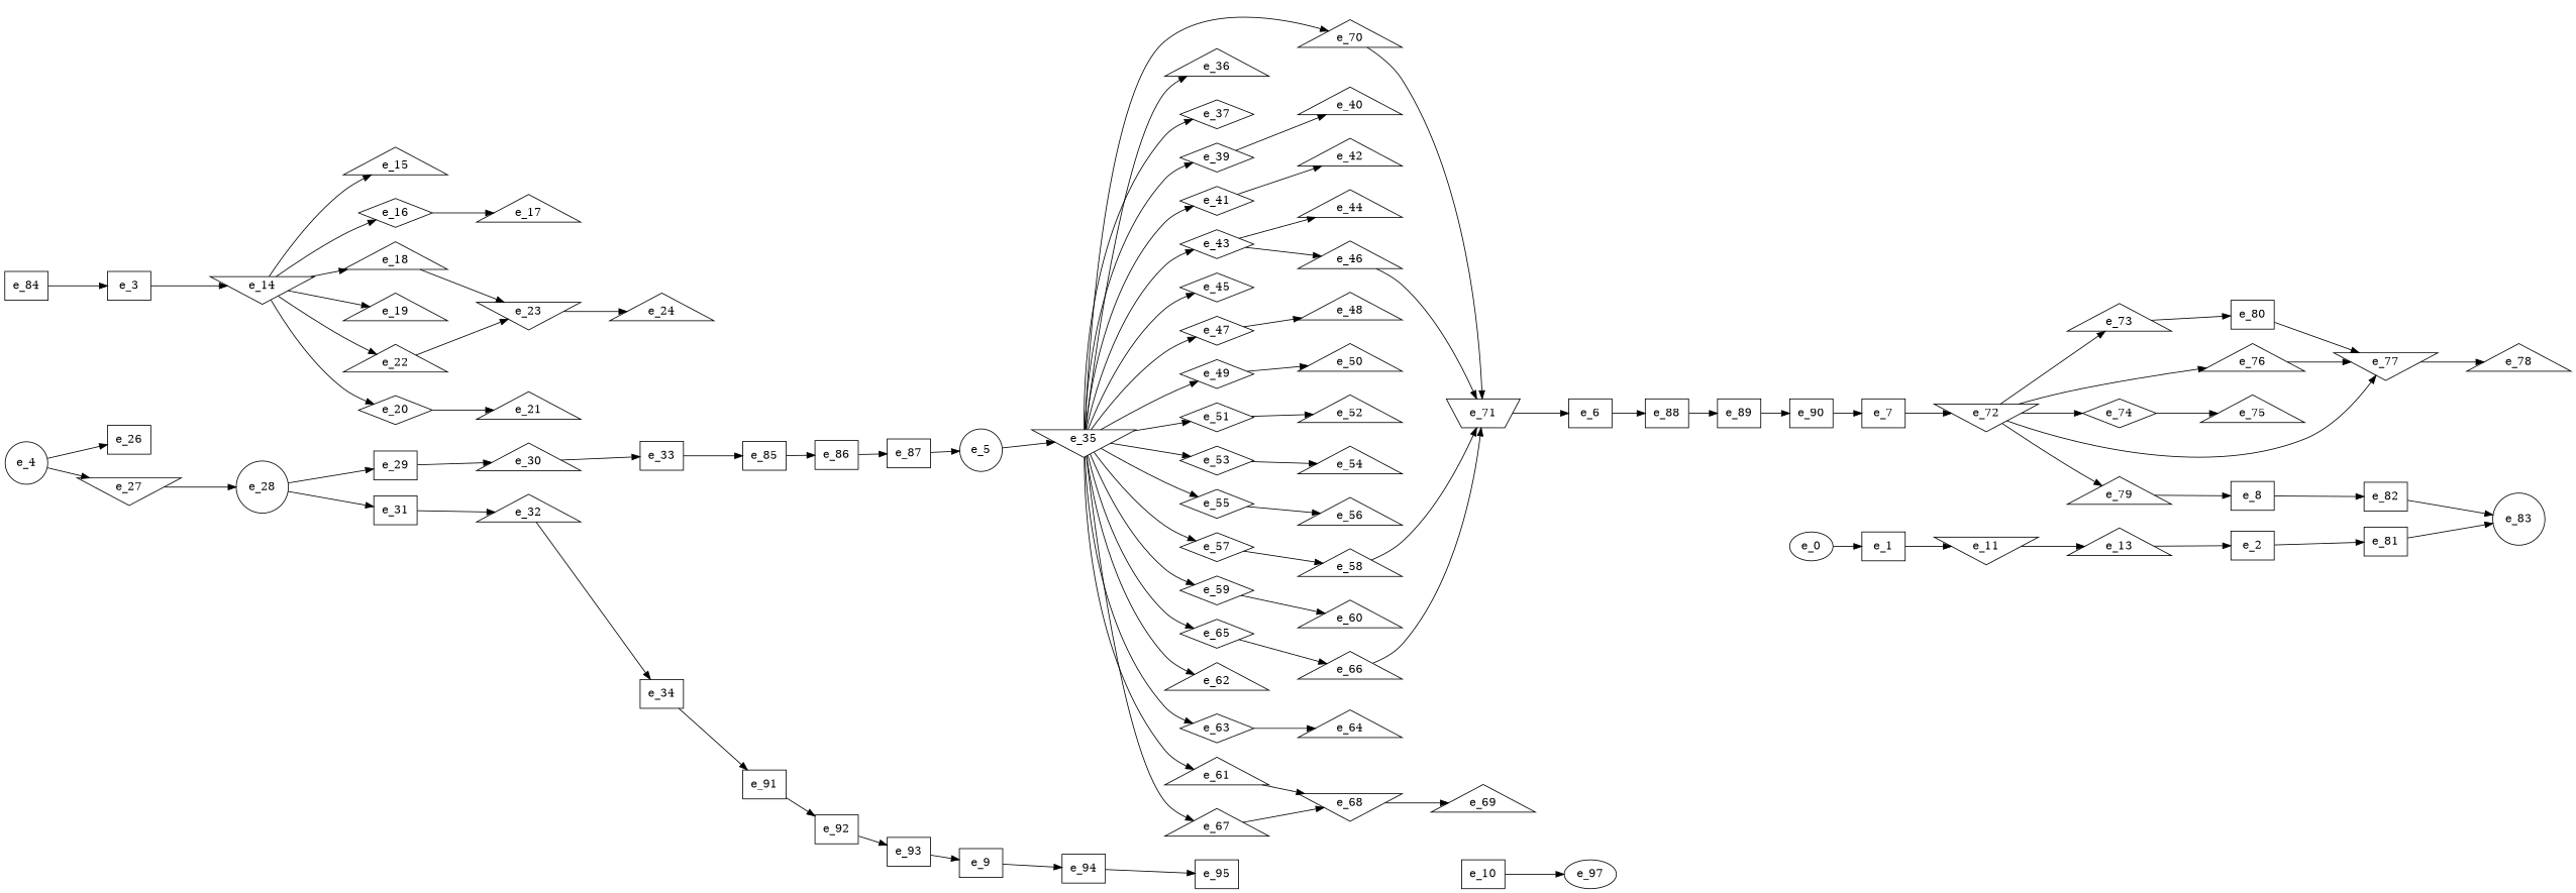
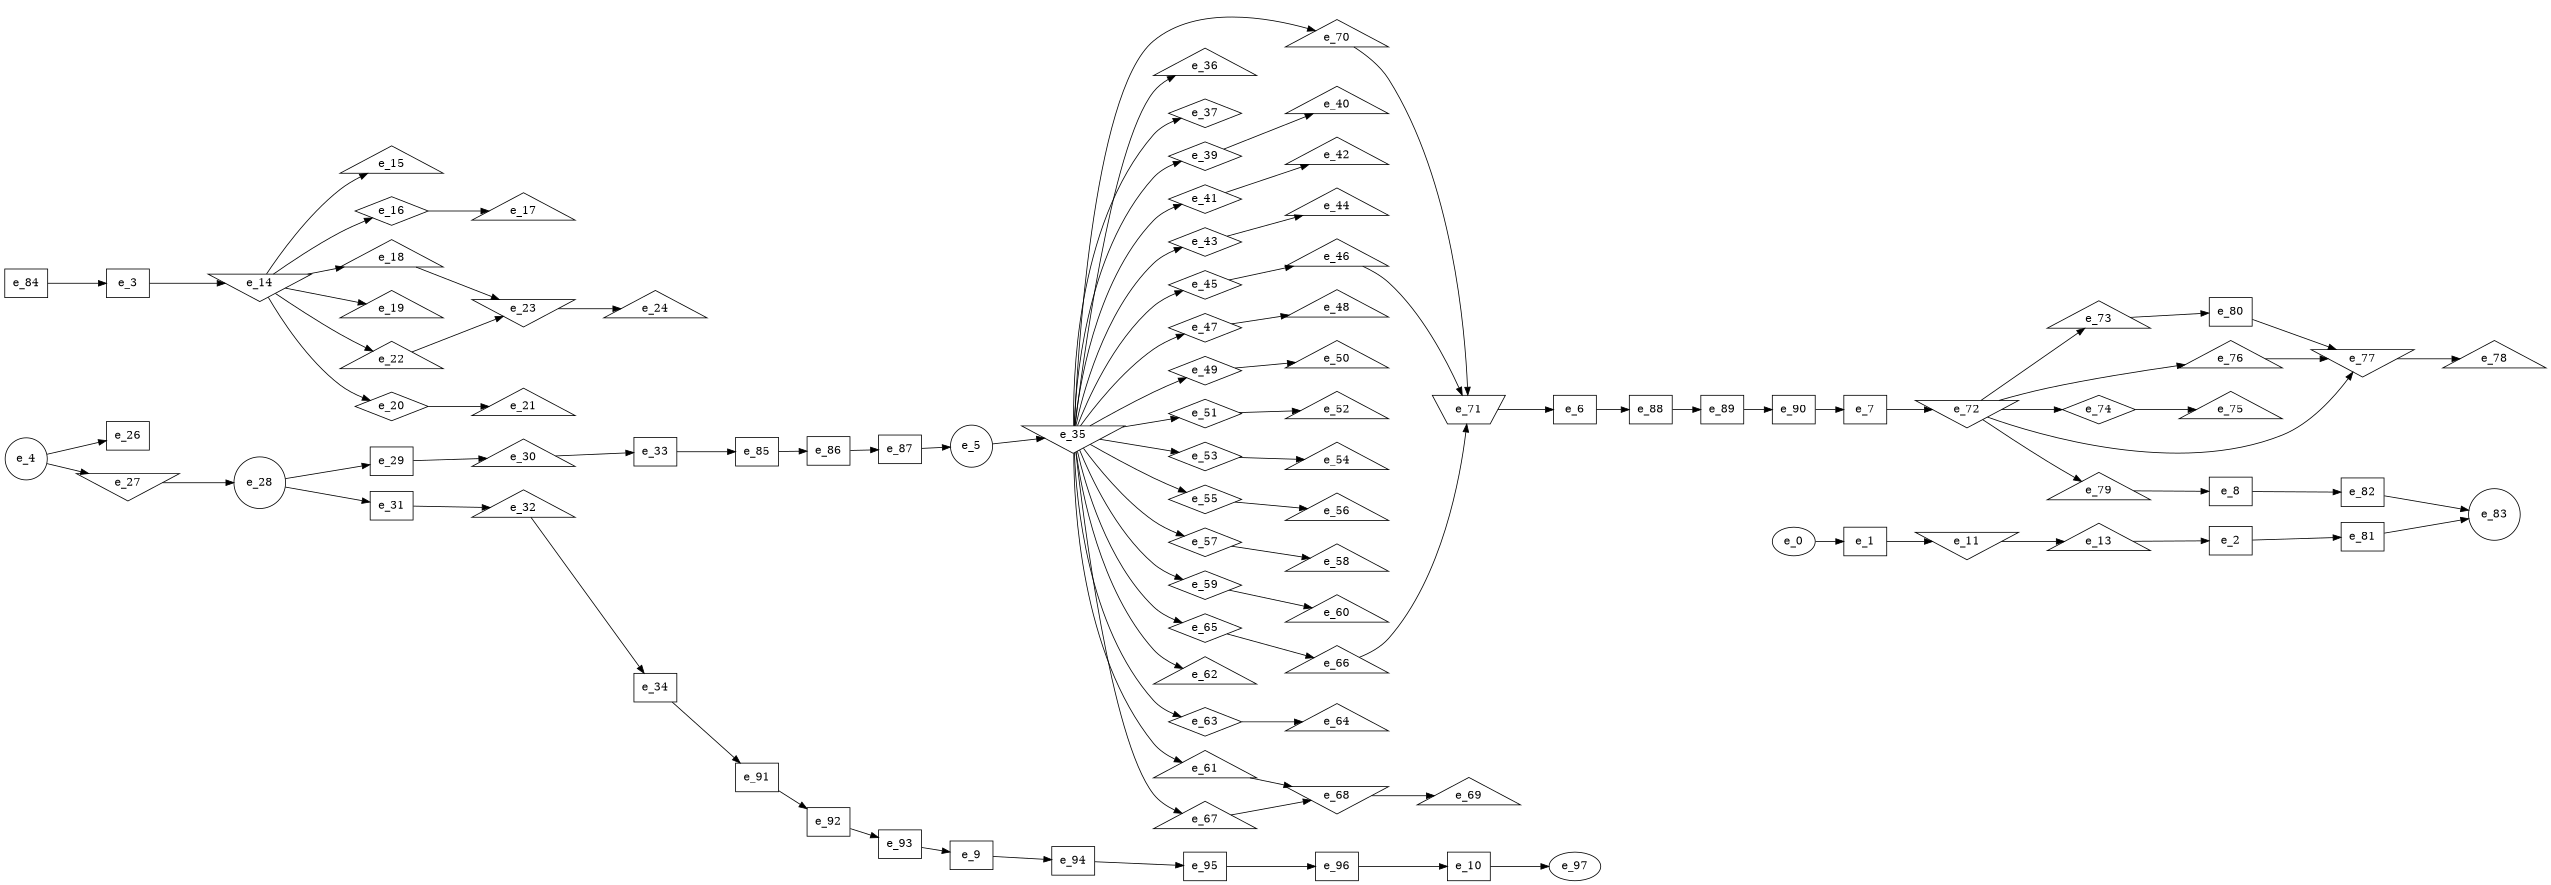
  digraph {
    rankdir=LR
    node [shape=triangle]
    e_1 [shape=dot]
    e_11 [shape=invtriangle]
    e_0 [shape=""]
    e_13
    e_2 [shape=dot]
    e_81 [shape=dot]
    e_83 [shape=circle]
    e_3 [shape=dot]
    e_14 [shape=invtriangle]
    e_15
    e_16 [shape=diamond]
    e_18
    e_19
    e_20 [shape=diamond]
    e_22
    e_4 [shape=circle]
    e_26 [shape=dot]
    e_27 [shape=invtriangle]
    e_28 [shape=circle]
    e_5 [shape=circle]
    e_35 [shape=invtriangle]
    e_36
    e_37 [shape=diamond]
    e_39 [shape=diamond]
    e_41 [shape=diamond]
    e_43 [shape=diamond]
    e_45 [shape=diamond]
    e_47 [shape=diamond]
    e_49 [shape=diamond]
    e_51 [shape=diamond]
    e_53 [shape=diamond]
    e_55 [shape=diamond]
    e_57 [shape=diamond]
    e_59 [shape=diamond]
    e_61
    e_62
    e_63 [shape=diamond]
    e_65 [shape=diamond]
    e_67
    e_70
    e_6 [shape=dot]
    e_88 [shape=dot]
    e_89 [shape=dot]
    e_7 [shape=dot]
    e_72 [shape=invtriangle]
    e_73
    e_74 [shape=diamond]
    e_76
    e_77 [shape=invtriangle]
    e_79
    e_8 [shape=dot]
    e_82 [shape=dot]
    e_9 [shape=dot]
    e_94 [shape=dot]
    e_95 [shape=dot]
    e_10 [shape=dot]
    e_97 [shape=""]
    e_17
    e_23 [shape=invtriangle]
    e_21
    e_24
    e_29 [shape=dot]
    e_31 [shape=dot]
    e_30
    e_32
    e_33 [shape=dot]
    e_85 [shape=dot]
    e_34 [shape=dot]
    e_91 [shape=dot]
    e_86 [shape=dot]
    e_92 [shape=dot]
    e_40
    e_42
    e_44
    e_46
    e_48
    e_50
    e_52
    e_54
    e_56
    e_58
    e_60
    e_68 [shape=invtriangle]
    e_64
    e_66
    e_71 [shape=invtrapezium]
    e_69
    e_80 [shape=dot]
    e_75
    e_78
    e_84 [shape=dot]
    e_87 [shape=dot]
    e_90 [shape=dot]
    e_93 [shape=dot]
+   e_96 [shape=dot]
    e_1 -> e_11
    e_11 -> e_13
    e_0 -> e_1
    e_13 -> e_2
    e_2 -> e_81
    e_81 -> e_83
    e_3 -> e_14
    e_14 -> e_15
    e_14 -> e_16
    e_14 -> e_18
    e_14 -> e_19
    e_14 -> e_20
    e_14 -> e_22
    e_16 -> e_17
    e_18 -> e_23
    e_20 -> e_21
    e_22 -> e_23
    e_4 -> e_26
    e_4 -> e_27
    e_27 -> e_28
    e_28 -> e_29
    e_28 -> e_31
    e_5 -> e_35
    e_35 -> e_36
    e_35 -> e_37
    e_35 -> e_39
    e_35 -> e_41
    e_35 -> e_43
    e_35 -> e_45
    e_35 -> e_47
    e_35 -> e_49
    e_35 -> e_51
    e_35 -> e_53
    e_35 -> e_55
    e_35 -> e_57
    e_35 -> e_59
    e_35 -> e_61
    e_35 -> e_62
    e_35 -> e_63
    e_35 -> e_65
    e_35 -> e_67
    e_35 -> e_70
    e_39 -> e_40
    e_41 -> e_42
    e_43 -> e_44
-   e_43 -> e_46
+   e_45 -> e_46
    e_47 -> e_48
    e_49 -> e_50
    e_51 -> e_52
    e_53 -> e_54
    e_55 -> e_56
    e_57 -> e_58
    e_59 -> e_60
    e_61 -> e_68
    e_63 -> e_64
    e_65 -> e_66
    e_67 -> e_68
    e_70 -> e_71
    e_6 -> e_88
    e_88 -> e_89
    e_89 -> e_90
    e_7 -> e_72
    e_72 -> e_73
    e_72 -> e_74
    e_72 -> e_76
    e_72 -> e_77
    e_72 -> e_79
    e_73 -> e_80
    e_74 -> e_75
    e_76 -> e_77
    e_77 -> e_78
    e_79 -> e_8
    e_8 -> e_82
    e_82 -> e_83
    e_9 -> e_94
    e_94 -> e_95
+   e_95 -> e_96
    e_10 -> e_97
    e_23 -> e_24
    e_29 -> e_30
    e_31 -> e_32
    e_30 -> e_33
    e_32 -> e_34
    e_33 -> e_85
    e_85 -> e_86
    e_34 -> e_91
    e_91 -> e_92
    e_86 -> e_87
    e_92 -> e_93
    e_46 -> e_71
-   e_58 -> e_71
    e_68 -> e_69
    e_66 -> e_71
    e_71 -> e_6
    e_80 -> e_77
    e_84 -> e_3
    e_87 -> e_5
    e_90 -> e_7
    e_93 -> e_9
+   e_96 -> e_10
  }
